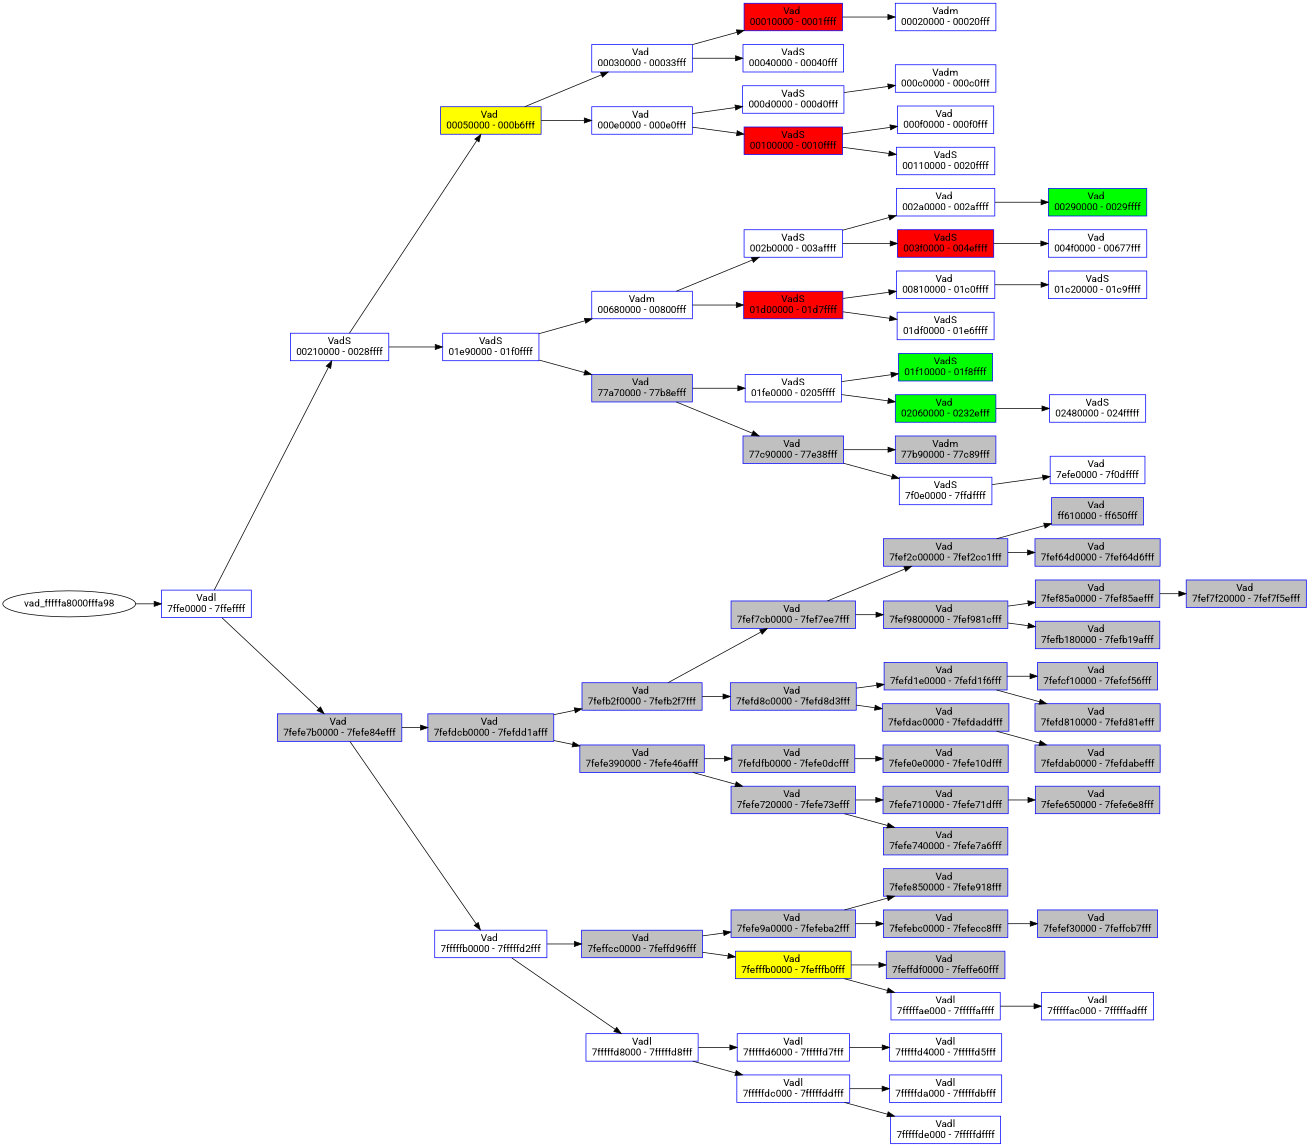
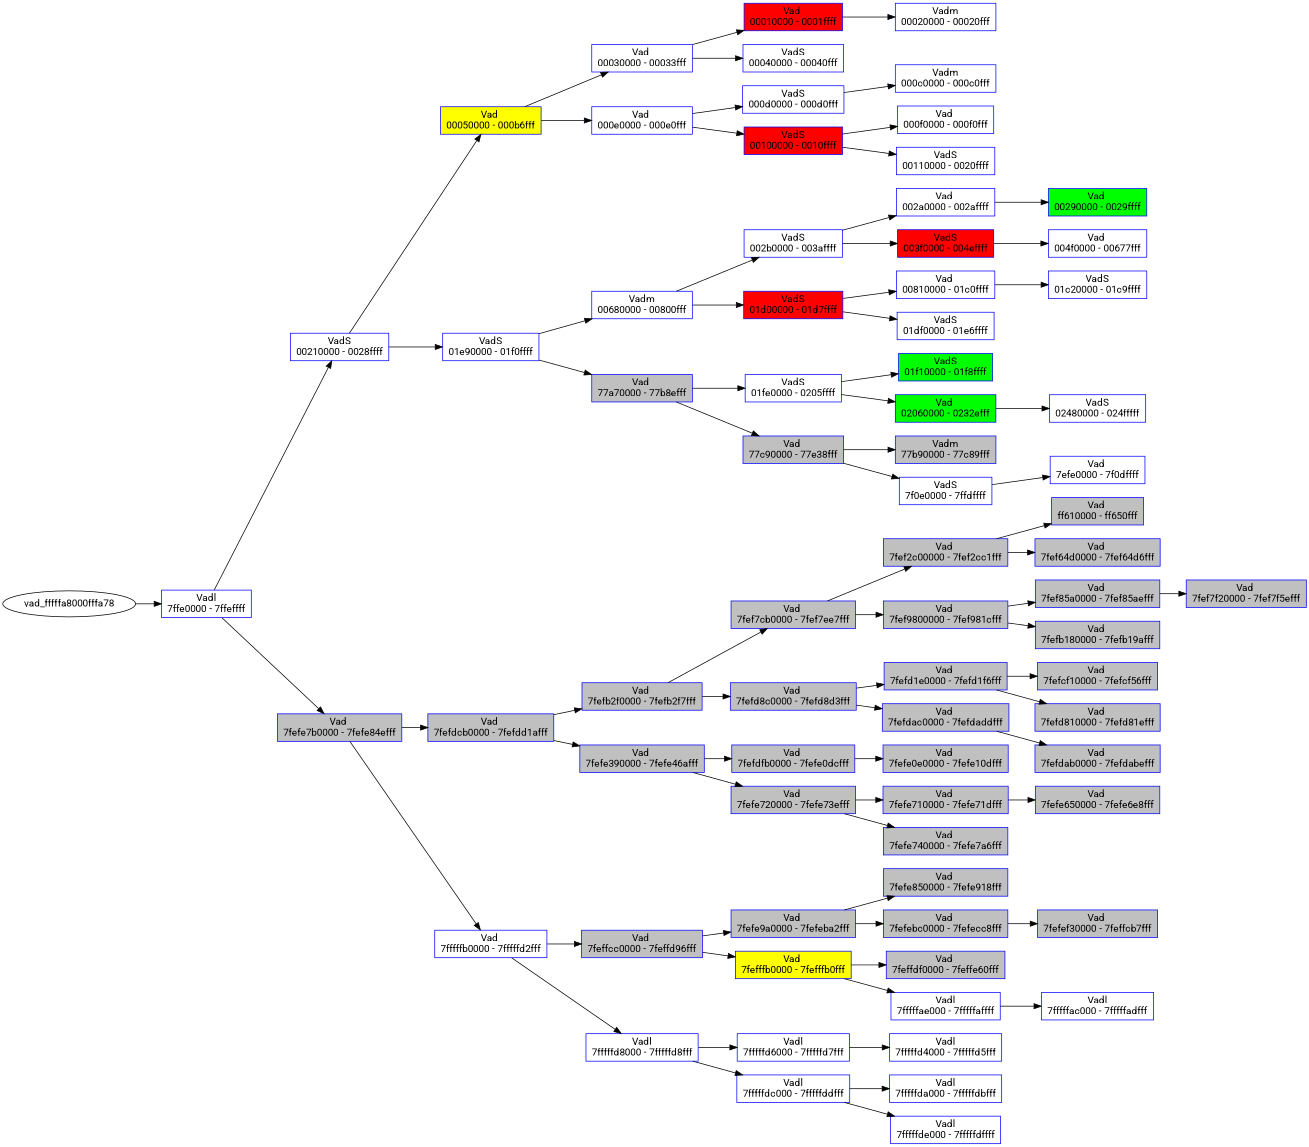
  digraph {
    rankdir=LR
    fontname=Roboto
    node [color=blue fillcolor=gray shape=record style=filled fontname=Roboto]
    edge [fontname=Roboto]
    n1 [fillcolor=white label="{ Vadl\n7ffe0000 - 7ffeffff }"]
-   vad_fffffa8000fffa78 [label=vad_fffffa8000fffa98 color="" fillcolor="" shape="" style=""]
+   vad_fffffa8000fffa78 [color="" fillcolor="" shape="" style=""]
    n3 [fillcolor=white label="{ VadS\n00210000 - 0028ffff }"]
    n4 [label="{ Vad \n7fefe7b0000 - 7fefe84efff }"]
    n5 [fillcolor=yellow label="{ Vad \n00050000 - 000b6fff }"]
    n6 [fillcolor=white label="{ VadS\n01e90000 - 01f0ffff }"]
    n7 [fillcolor=white label="{ Vad \n00030000 - 00033fff }"]
    n8 [fillcolor=white label="{ Vad \n000e0000 - 000e0fff }"]
    n9 [fillcolor=red label="{ Vad \n00010000 - 0001ffff }"]
    n10 [fillcolor=white label="{ VadS\n00040000 - 00040fff }"]
    n11 [fillcolor=white label="{ Vadm\n00020000 - 00020fff }"]
    n12 [fillcolor=white label="{ VadS\n000d0000 - 000d0fff }"]
    n13 [fillcolor=red label="{ VadS\n00100000 - 0010ffff }"]
    n14 [fillcolor=white label="{ Vadm\n000c0000 - 000c0fff }"]
    n15 [fillcolor=white label="{ Vad \n000f0000 - 000f0fff }"]
    n16 [fillcolor=white label="{ VadS\n00110000 - 0020ffff }"]
    n17 [fillcolor=white label="{ Vadm\n00680000 - 00800fff }"]
    n18 [label="{ Vad \n77a70000 - 77b8efff }"]
    n19 [fillcolor=white label="{ VadS\n002b0000 - 003affff }"]
    n20 [fillcolor=red label="{ VadS\n01d00000 - 01d7ffff }"]
    n21 [fillcolor=white label="{ Vad \n002a0000 - 002affff }"]
    n22 [fillcolor=red label="{ VadS\n003f0000 - 004effff }"]
    n23 [fillcolor=green label="{ Vad \n00290000 - 0029ffff }"]
    n24 [fillcolor=white label="{ Vad \n004f0000 - 00677fff }"]
    n25 [fillcolor=white label="{ Vad \n00810000 - 01c0ffff }"]
    n26 [fillcolor=white label="{ VadS\n01df0000 - 01e6ffff }"]
    n27 [fillcolor=white label="{ VadS\n01c20000 - 01c9ffff }"]
    n28 [fillcolor=white label="{ VadS\n01fe0000 - 0205ffff }"]
    n29 [label="{ Vad \n77c90000 - 77e38fff }"]
    n30 [fillcolor=green label="{ VadS\n01f10000 - 01f8ffff }"]
    n31 [fillcolor=green label="{ Vad \n02060000 - 0232efff }"]
    n32 [fillcolor=white label="{ VadS\n02480000 - 024fffff }"]
    n33 [label="{ Vadm\n77b90000 - 77c89fff }"]
    n34 [fillcolor=white label="{ VadS\n7f0e0000 - 7ffdffff }"]
    n35 [fillcolor=white label="{ Vad \n7efe0000 - 7f0dffff }"]
    n36 [label="{ Vad \n7fefdcb0000 - 7fefdd1afff }"]
    n37 [fillcolor=white label="{ Vad \n7fffffb0000 - 7fffffd2fff }"]
    n38 [label="{ Vad \n7fefb2f0000 - 7fefb2f7fff }"]
    n39 [label="{ Vad \n7fefe390000 - 7fefe46afff }"]
    n40 [label="{ Vad \n7fef7cb0000 - 7fef7ee7fff }"]
    n41 [label="{ Vad \n7fefd8c0000 - 7fefd8d3fff }"]
    n42 [label="{ Vad \n7fef2c00000 - 7fef2cc1fff }"]
    n43 [label="{ Vad \n7fef9800000 - 7fef981cfff }"]
    n44 [label="{ Vad \nff610000 - ff650fff }"]
    n45 [label="{ Vad \n7fef64d0000 - 7fef64d6fff }"]
    n46 [label="{ Vad \n7fef85a0000 - 7fef85aefff }"]
    n47 [label="{ Vad \n7fefb180000 - 7fefb19afff }"]
    n48 [label="{ Vad \n7fef7f20000 - 7fef7f5efff }"]
    n49 [label="{ Vad \n7fefd1e0000 - 7fefd1f6fff }"]
    n50 [label="{ Vad \n7fefdac0000 - 7fefdaddfff }"]
    n51 [label="{ Vad \n7fefcf10000 - 7fefcf56fff }"]
    n52 [label="{ Vad \n7fefd810000 - 7fefd81efff }"]
    n53 [label="{ Vad \n7fefdab0000 - 7fefdabefff }"]
    n54 [label="{ Vad \n7fefdfb0000 - 7fefe0dcfff }"]
    n55 [label="{ Vad \n7fefe720000 - 7fefe73efff }"]
    n56 [label="{ Vad \n7fefe0e0000 - 7fefe10dfff }"]
    n57 [label="{ Vad \n7fefe710000 - 7fefe71dfff }"]
    n58 [label="{ Vad \n7fefe740000 - 7fefe7a6fff }"]
    n59 [label="{ Vad \n7fefe650000 - 7fefe6e8fff }"]
    n60 [label="{ Vad \n7feffcc0000 - 7feffd96fff }"]
    n61 [fillcolor=white label="{ Vadl\n7fffffd8000 - 7fffffd8fff }"]
    n62 [label="{ Vad \n7fefe9a0000 - 7fefeba2fff }"]
    n63 [fillcolor=yellow label="{ Vad \n7fefffb0000 - 7fefffb0fff }"]
    n64 [label="{ Vad \n7fefe850000 - 7fefe918fff }"]
    n65 [label="{ Vad \n7fefebc0000 - 7fefecc8fff }"]
    n66 [label="{ Vad \n7fefef30000 - 7feffcb7fff }"]
    n67 [label="{ Vad \n7feffdf0000 - 7feffe60fff }"]
    n68 [fillcolor=white label="{ Vadl\n7fffffae000 - 7fffffaffff }"]
    n69 [fillcolor=white label="{ Vadl\n7fffffac000 - 7fffffadfff }"]
    n70 [fillcolor=white label="{ Vadl\n7fffffd6000 - 7fffffd7fff }"]
    n71 [fillcolor=white label="{ Vadl\n7fffffdc000 - 7fffffddfff }"]
    n72 [fillcolor=white label="{ Vadl\n7fffffd4000 - 7fffffd5fff }"]
    n73 [fillcolor=white label="{ Vadl\n7fffffda000 - 7fffffdbfff }"]
    n74 [fillcolor=white label="{ Vadl\n7fffffde000 - 7fffffdffff }"]
    n1 -> n3
    n1 -> n4
    vad_fffffa8000fffa78 -> n1
    n3 -> n5
    n3 -> n6
    n4 -> n36
    n4 -> n37
    n5 -> n7
    n5 -> n8
    n6 -> n17
    n6 -> n18
    n7 -> n9
    n7 -> n10
    n8 -> n12
    n8 -> n13
    n9 -> n11
    n12 -> n14
    n13 -> n15
    n13 -> n16
    n17 -> n19
    n17 -> n20
    n18 -> n28
    n18 -> n29
    n19 -> n21
    n19 -> n22
    n20 -> n25
    n20 -> n26
    n21 -> n23
    n22 -> n24
    n25 -> n27
    n28 -> n30
    n28 -> n31
    n29 -> n33
    n29 -> n34
    n31 -> n32
    n34 -> n35
    n36 -> n38
    n36 -> n39
    n37 -> n60
    n37 -> n61
    n38 -> n40
    n38 -> n41
    n39 -> n54
    n39 -> n55
    n40 -> n42
    n40 -> n43
    n41 -> n49
    n41 -> n50
    n42 -> n44
    n42 -> n45
    n43 -> n46
    n43 -> n47
    n46 -> n48
    n49 -> n51
    n49 -> n52
    n50 -> n53
    n54 -> n56
    n55 -> n57
    n55 -> n58
    n57 -> n59
    n60 -> n62
    n60 -> n63
    n61 -> n70
    n61 -> n71
    n62 -> n64
    n62 -> n65
    n63 -> n67
    n63 -> n68
    n65 -> n66
    n68 -> n69
    n70 -> n72
    n71 -> n73
    n71 -> n74
  }
